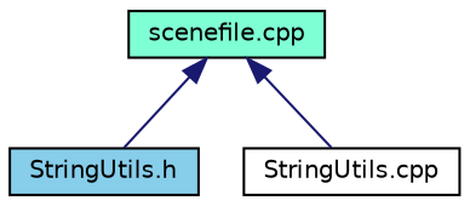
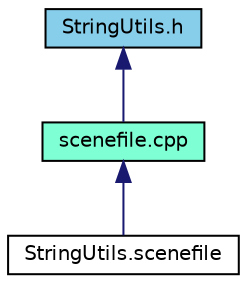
  digraph {
    node [color=black fontname=Helvetica fontsize=10 shape=record style=filled]
    edge [color=midnightblue dir=back fontname=Helvetica fontsize=10 labelfontname=Helvetica labelfontsize=10 style=solid]
    n1 [fillcolor=skyblue fontcolor=black height=0.2 label="StringUtils.h" width=0.4]
    n2 [fillcolor=aquamarine height=0.2 label="scenefile.cpp" width=0.4]
-   n3 [fillcolor=white height=0.2 label="StringUtils.cpp" width=0.4]
-   n2 -> n1
+   n3 [fillcolor=white height=0.2 label="StringUtils.scenefile" width=0.4]
+   n1 -> n2
    n2 -> n3
  }
